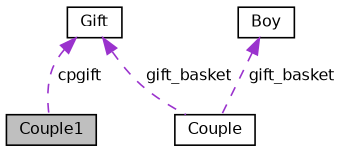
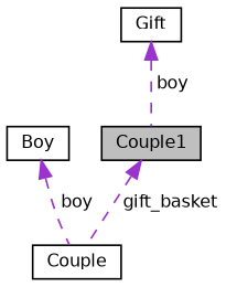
  digraph {
    node [color=black fillcolor=white fontname=Helvetica fontsize=10 shape=record style=filled]
    edge [color=darkorchid3 dir=back fontname=Helvetica fontsize=10 labelfontname=Helvetica labelfontsize=10 style=dashed]
    n1 [fillcolor=grey75 fontcolor=black height=0.2 label=Couple1 width=0.4]
    n2 [height=0.2 label=Couple width=0.4]
    n3 [height=0.2 label=Boy width=0.4]
    n4 [height=0.2 label=Gift width=0.4]
-   n3 -> n2 [label=" gift_basket"]
-   n4 -> n1 [label=" cpgift"]
-   n4 -> n2 [label=" gift_basket"]
+   n3 -> n2 [label=" boy"]
+   n4 -> n1 [label=" boy"]
+   n1 -> n2 [label=" gift_basket"]
  }
